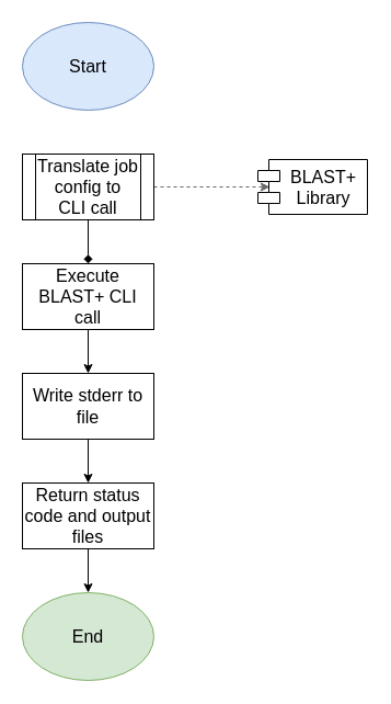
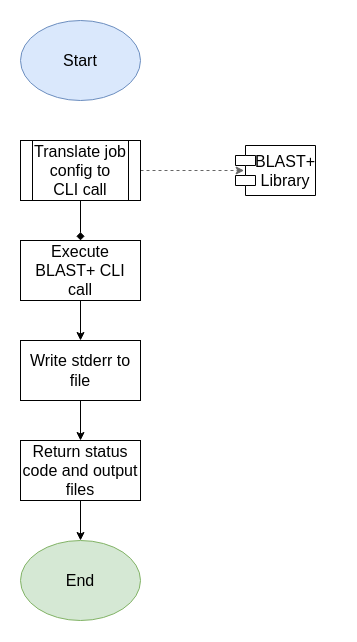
  <mxCell id="0" />
  <mxCell id="1" parent="0" />
  <mxCell id="2" value="Start" style="ellipse;whiteSpace=wrap;html=1;fontSize=16;fillColor=#dae8fc;strokeColor=#6c8ebf;" vertex="1" parent="1"><mxGeometry width="120" height="80" as="geometry" x="20" y="20" /></mxCell>
  <mxCell id="3" style="edgeStyle=orthogonalEdgeStyle;rounded=0;orthogonalLoop=1;jettySize=auto;html=1;exitX=0.5;exitY=1;exitDx=0;exitDy=0;entryX=0.5;entryY=0;entryDx=0;entryDy=0;fontSize=16;endArrow=diamond;" edge="1" parent="1" source="5" target="8"><mxGeometry relative="1" as="geometry" /></mxCell>
  <mxCell id="4" style="edgeStyle=orthogonalEdgeStyle;rounded=0;orthogonalLoop=1;jettySize=auto;html=1;exitX=1;exitY=0.5;exitDx=0;exitDy=0;entryX=0.108;entryY=0.5;entryDx=0;entryDy=0;entryPerimeter=0;fontSize=16;strokeColor=#666666;dashed=1;" edge="1" parent="1" source="5" target="6"><mxGeometry relative="1" as="geometry" /></mxCell>
  <mxCell id="5" value="Translate job config to&lt;br&gt;CLI call" style="shape=process;whiteSpace=wrap;html=1;backgroundOutline=1;fontSize=16;" vertex="1" parent="1"><mxGeometry y="140" width="120" height="60" as="geometry" x="20" /></mxCell>
- <mxCell id="6" value="BLAST+&#10;Library" style="shape=module;align=left;spacingLeft=20;align=center;verticalAlign=top;fontSize=16;" vertex="1" parent="1"><mxGeometry x="235" y="145" width="100" height="50" as="geometry" /></mxCell>
+ <mxCell id="6" value="BLAST+&#10;Library" style="shape=module;align=left;spacingLeft=20;align=center;verticalAlign=top;fontSize=16;" vertex="1" parent="1"><mxGeometry x="235" y="145" width="80" height="50" as="geometry" /></mxCell>
  <mxCell id="7" style="edgeStyle=orthogonalEdgeStyle;rounded=0;orthogonalLoop=1;jettySize=auto;html=1;exitX=0.5;exitY=1;exitDx=0;exitDy=0;entryX=0.5;entryY=0;entryDx=0;entryDy=0;fontSize=16;" edge="1" parent="1" source="8" target="10"><mxGeometry relative="1" as="geometry" /></mxCell>
  <mxCell id="8" value="Execute BLAST+ CLI&lt;br&gt;call" style="rounded=0;whiteSpace=wrap;html=1;fontSize=16;" vertex="1" parent="1"><mxGeometry y="240" width="120" height="60" as="geometry" x="20" /></mxCell>
  <mxCell id="9" style="edgeStyle=orthogonalEdgeStyle;rounded=0;orthogonalLoop=1;jettySize=auto;html=1;exitX=0.5;exitY=1;exitDx=0;exitDy=0;entryX=0.5;entryY=0;entryDx=0;entryDy=0;fontSize=16;" edge="1" parent="1" source="10" target="12"><mxGeometry relative="1" as="geometry" /></mxCell>
  <mxCell id="10" value="Write stderr to file" style="rounded=0;whiteSpace=wrap;html=1;fontSize=16;" vertex="1" parent="1"><mxGeometry y="340" width="120" height="60" as="geometry" x="20" /></mxCell>
  <mxCell id="11" style="edgeStyle=orthogonalEdgeStyle;rounded=0;orthogonalLoop=1;jettySize=auto;html=1;exitX=0.5;exitY=1;exitDx=0;exitDy=0;entryX=0.5;entryY=0;entryDx=0;entryDy=0;fontSize=16;" edge="1" parent="1" source="12" target="13"><mxGeometry relative="1" as="geometry" /></mxCell>
  <mxCell id="12" value="Return status code and output files" style="rounded=0;whiteSpace=wrap;html=1;fontSize=16;" vertex="1" parent="1"><mxGeometry y="440" width="120" height="60" as="geometry" x="20" /></mxCell>
  <mxCell id="13" value="End" style="ellipse;whiteSpace=wrap;html=1;fontSize=16;fillColor=#d5e8d4;strokeColor=#82b366;" vertex="1" parent="1"><mxGeometry y="540" width="120" height="80" as="geometry" x="20" /></mxCell>
